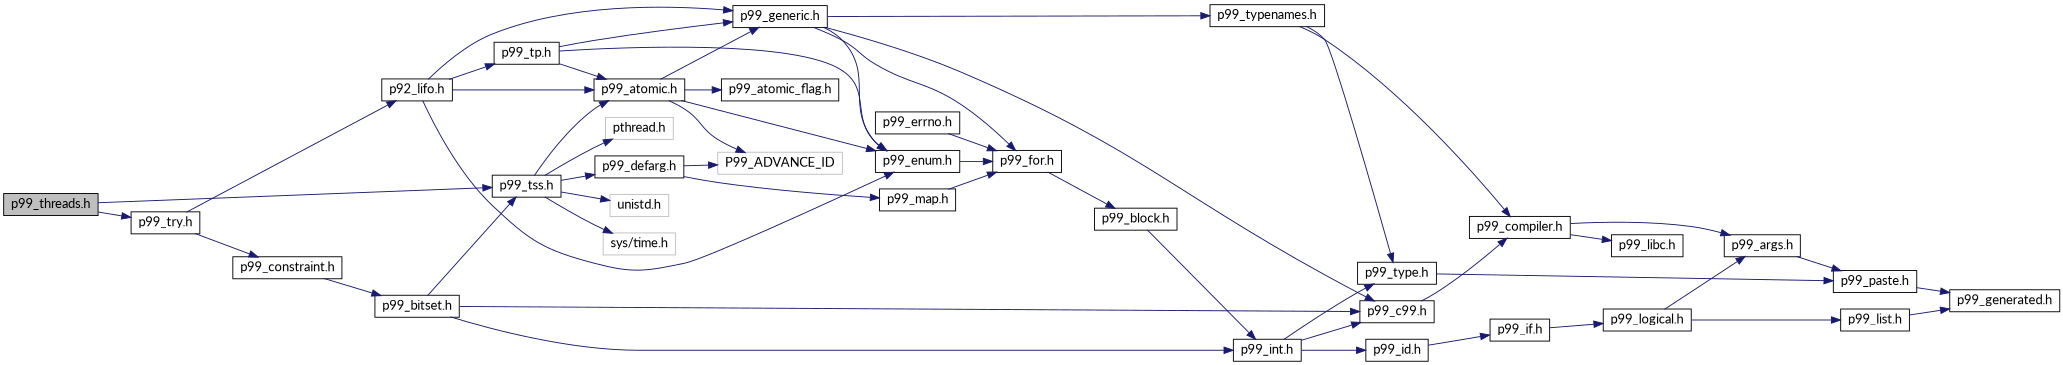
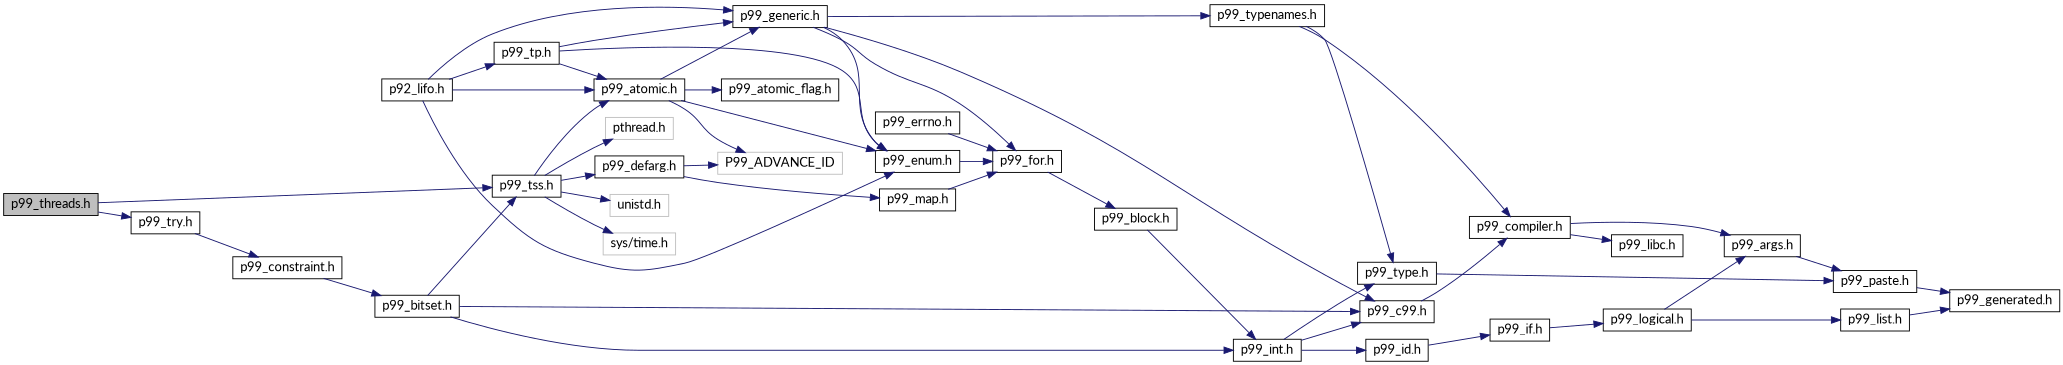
  digraph {
    fontname=Lato
    rankdir=LR
    node [color=black fillcolor=white fontname=Lato fontsize=14 shape=record style=filled]
    edge [color=midnightblue fontname=Lato fontsize=14 labelfontname=Helvetica labelfontsize=14 style=solid]
    n1 [fillcolor=grey75 fontcolor=black height=0.2 label="p99_threads.h" width=0.4]
    n2 [height=0.2 label="p99_try.h" width=0.4]
    n3 [height=0.2 label="p99_tss.h" width=0.4]
    n4 [height=0.2 label="p99_constraint.h" width=0.4]
    n5 [height=0.2 label="p92_lifo.h" width=0.4]
    n6 [color=grey75 height=0.2 label="unistd.h" width=0.4]
    n7 [color=grey75 height=0.2 label="sys/time.h" width=0.4]
    n8 [color=grey75 height=0.2 label="pthread.h" width=0.4]
    n9 [height=0.2 label="p99_defarg.h" width=0.4]
    n10 [height=0.2 label="p99_atomic.h" width=0.4]
    n11 [height=0.2 label="p99_bitset.h" width=0.4]
    n12 [height=0.2 label="p99_enum.h" width=0.4]
    n13 [height=0.2 label="p99_generic.h" width=0.4]
    n14 [height=0.2 label="p99_tp.h" width=0.4]
    n15 [height=0.2 label="p99_int.h" width=0.4]
    n16 [height=0.2 label="p99_c99.h" width=0.4]
    n17 [height=0.2 label="p99_id.h" width=0.4]
    n18 [height=0.2 label="p99_type.h" width=0.4]
    n19 [height=0.2 label="p99_compiler.h" width=0.4]
    n20 [height=0.2 label="p99_errno.h" width=0.4]
    n21 [height=0.2 label="p99_for.h" width=0.4]
    n22 [height=0.2 label="p99_map.h" width=0.4]
    n23 [color=grey75 height=0.2 label=P99_ADVANCE_ID width=0.4]
    n24 [height=0.2 label="p99_atomic_flag.h" width=0.4]
    n25 [height=0.2 label="p99_block.h" width=0.4]
    n26 [height=0.2 label="p99_if.h" width=0.4]
    n27 [height=0.2 label="p99_paste.h" width=0.4]
    n28 [height=0.2 label="p99_args.h" width=0.4]
    n29 [height=0.2 label="p99_libc.h" width=0.4]
    n30 [height=0.2 label="p99_generated.h" width=0.4]
    n31 [height=0.2 label="p99_logical.h" width=0.4]
    n32 [height=0.2 label="p99_list.h" width=0.4]
    n33 [height=0.2 label="p99_typenames.h" width=0.4]
    n1 -> n2
    n1 -> n3
    n2 -> n4
-   n2 -> n5
    n3 -> n6
    n3 -> n7
    n3 -> n8
    n3 -> n9
    n3 -> n10
    n4 -> n11
    n5 -> n10
    n5 -> n12
    n5 -> n13
    n5 -> n14
    n9 -> n22
    n9 -> n23
    n10 -> n12
    n10 -> n13
    n10 -> n23
    n10 -> n24
    n11 -> n3
    n11 -> n15
    n11 -> n16
    n12 -> n21
    n13 -> n12
    n13 -> n16
    n13 -> n21
    n13 -> n33
    n14 -> n10
    n14 -> n12
    n14 -> n13
    n15 -> n16
    n15 -> n17
    n15 -> n18
    n16 -> n19
    n17 -> n26
    n18 -> n27
    n19 -> n28
    n19 -> n29
    n20 -> n21
    n21 -> n25
    n22 -> n21
    n25 -> n15
    n26 -> n31
    n27 -> n30
    n28 -> n27
    n31 -> n28
    n31 -> n32
    n32 -> n30
    n33 -> n18
    n33 -> n19
  }
